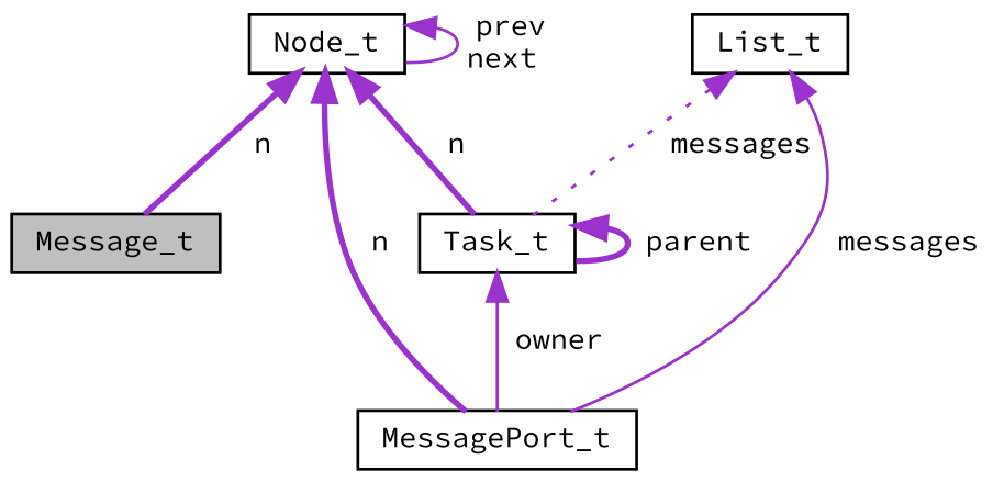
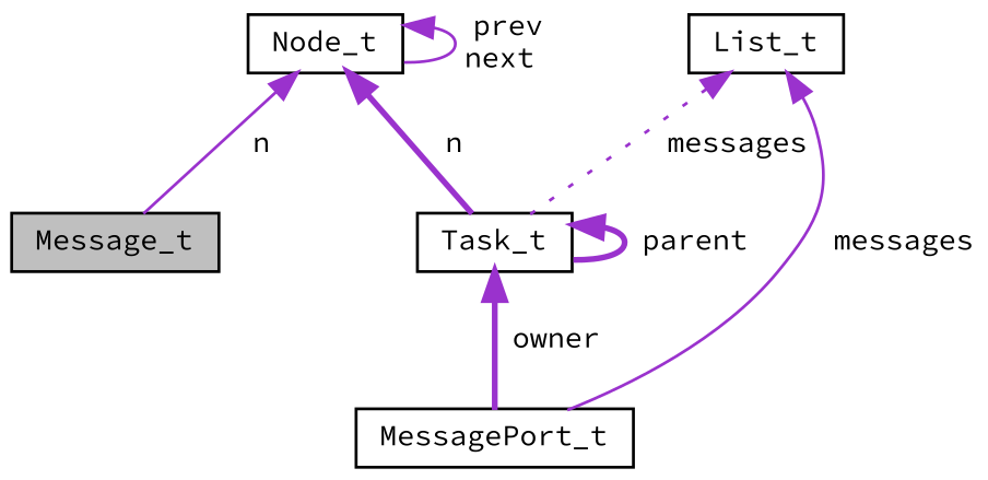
  digraph {
    fontname="Source Code Pro"
    node [color=black fillcolor=white fontname="Source Code Pro" fontsize=10 shape=record style=filled]
    edge [color=darkorchid3 dir=back fontname="Source Code Pro" fontsize=10 labelfontname=Helvetica labelfontsize=10 style=bold]
    n1 [fillcolor=grey75 fontcolor=black height=0.2 label=Message_t width=0.4]
    n2 [height=0.2 label=Node_t width=0.4]
    n3 [height=0.2 label=MessagePort_t width=0.4]
    n4 [height=0.2 label=Task_t width=0.4]
    n5 [height=0.2 label=List_t width=0.4]
-   n2 -> n1 [label=" n"]
+   n2 -> n1 [label=" n" style=solid]
    n2 -> n2 [label=" prev\nnext" style=solid]
-   n2 -> n3 [label=" n"]
    n2 -> n4 [label=" n"]
-   n4 -> n3 [label=" owner" style=solid]
+   n4 -> n3 [label=" owner"]
    n4 -> n4 [label=" parent"]
    n5 -> n3 [label=" messages" style=solid]
    n5 -> n4 [label=" messages" style=dotted]
  }
